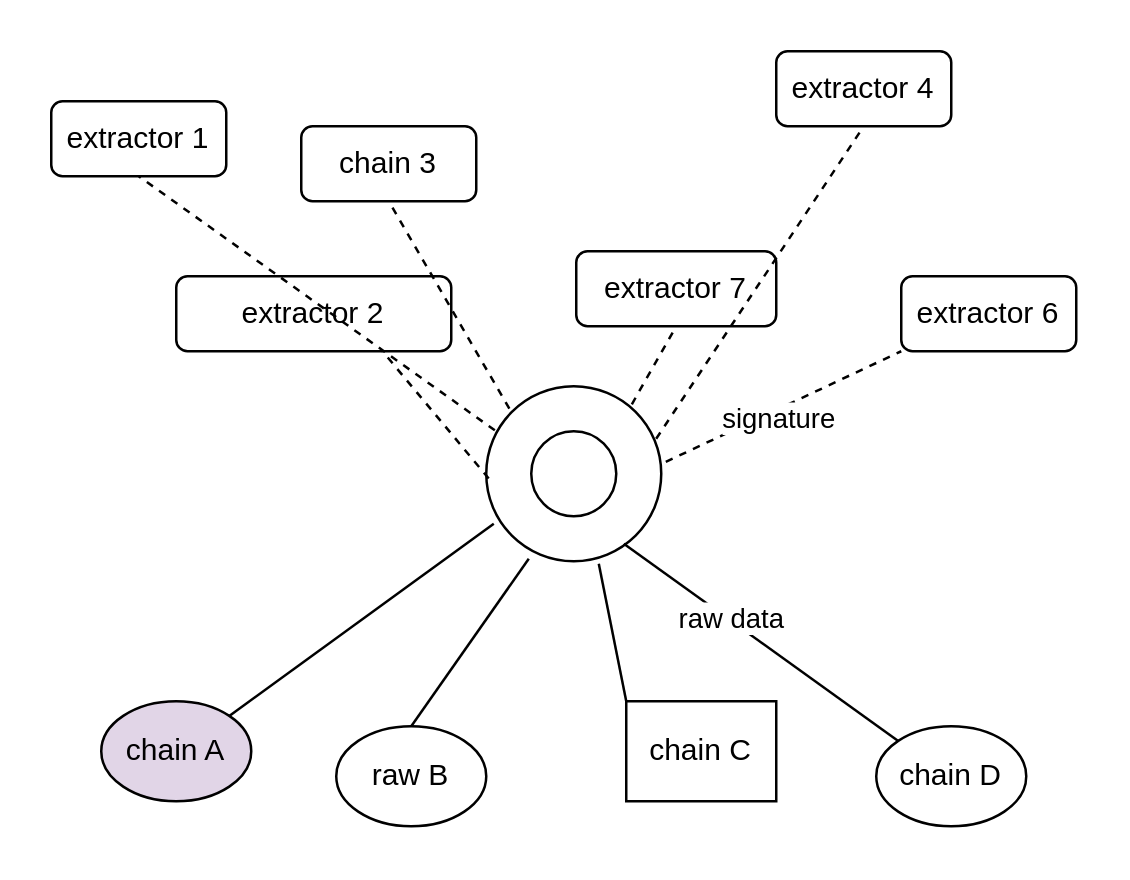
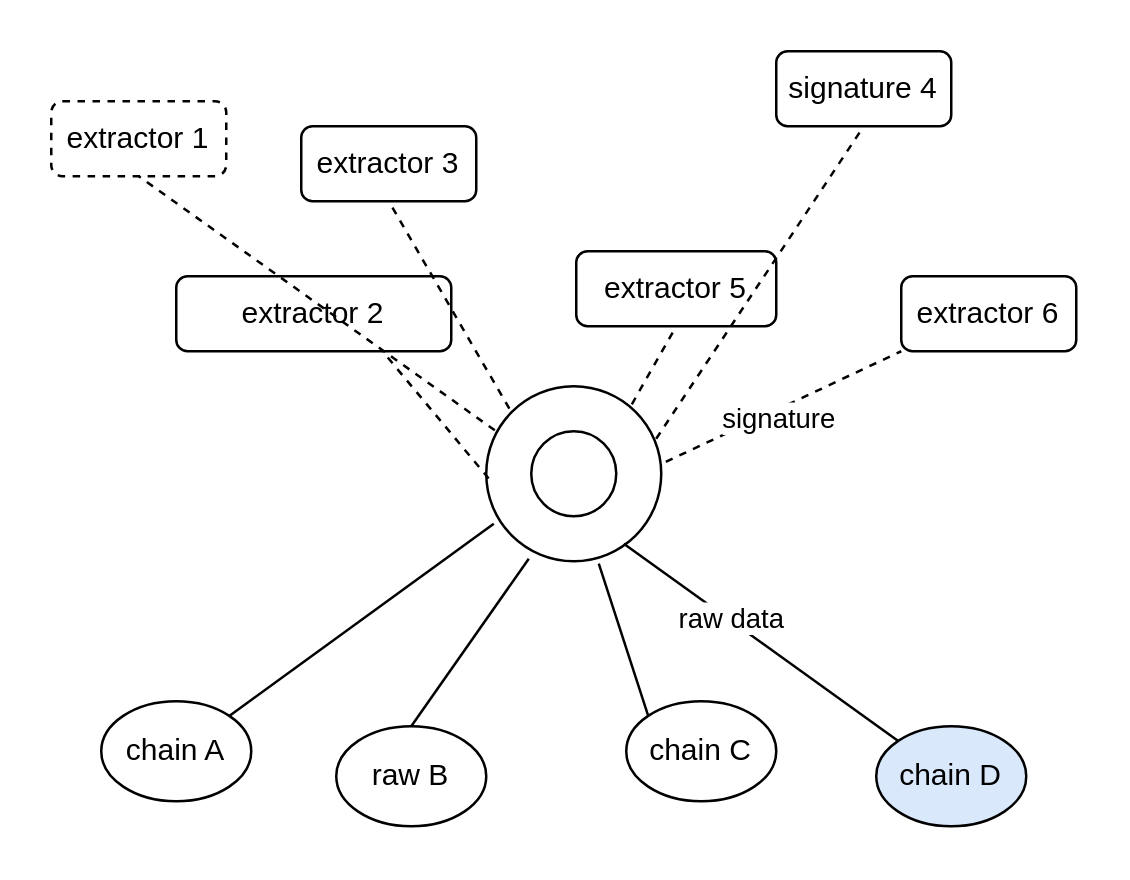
  <mxCell id="0" />
  <mxCell id="1" parent="0" />
  <mxCell id="2" value="" style="verticalLabelPosition=bottom;verticalAlign=top;html=1;shape=mxgraph.basic.donut;dx=18;" vertex="1" parent="1"><mxGeometry x="194" y="154" width="70" height="70" as="geometry" /></mxCell>
- <mxCell id="3" value="chain A" style="ellipse;whiteSpace=wrap;html=1;fillColor=#e1d5e7;" vertex="1" parent="1"><mxGeometry x="40" y="280" width="60" height="40" as="geometry" /></mxCell>
+ <mxCell id="3" value="chain A" style="ellipse;whiteSpace=wrap;html=1;" vertex="1" parent="1"><mxGeometry x="40" y="280" width="60" height="40" as="geometry" /></mxCell>
  <mxCell id="4" value="raw B" style="ellipse;whiteSpace=wrap;html=1;" vertex="1" parent="1"><mxGeometry x="134" y="290" width="60" height="40" as="geometry" /></mxCell>
- <mxCell id="5" value="extractor 1" style="rounded=1;whiteSpace=wrap;html=1;" vertex="1" parent="1"><mxGeometry x="20" y="40" width="70" height="30" as="geometry" /></mxCell>
- <mxCell id="6" value="chain 3" style="rounded=1;whiteSpace=wrap;html=1;" vertex="1" parent="1"><mxGeometry x="120" y="50" width="70" height="30" as="geometry" /></mxCell>
- <mxCell id="7" value="extractor 4" style="rounded=1;whiteSpace=wrap;html=1;" vertex="1" parent="1"><mxGeometry x="310" y="20" width="70" height="30" as="geometry" /></mxCell>
+ <mxCell id="5" value="extractor 1" style="rounded=1;whiteSpace=wrap;html=1;dashed=1;" vertex="1" parent="1"><mxGeometry x="20" y="40" width="70" height="30" as="geometry" /></mxCell>
+ <mxCell id="6" value="extractor 3" style="rounded=1;whiteSpace=wrap;html=1;" vertex="1" parent="1"><mxGeometry x="120" y="50" width="70" height="30" as="geometry" /></mxCell>
+ <mxCell id="7" value="signature 4" style="rounded=1;whiteSpace=wrap;html=1;" vertex="1" parent="1"><mxGeometry x="310" y="20" width="70" height="30" as="geometry" /></mxCell>
  <mxCell id="8" value="extractor 6" style="rounded=1;whiteSpace=wrap;html=1;" vertex="1" parent="1"><mxGeometry x="360" y="110" width="70" height="30" as="geometry" /></mxCell>
- <mxCell id="9" value="chain D" style="ellipse;whiteSpace=wrap;html=1;" vertex="1" parent="1"><mxGeometry x="350" y="290" width="60" height="40" as="geometry" /></mxCell>
- <mxCell id="10" value="chain C" style="whiteSpace=wrap;html=1;rounded=0;" vertex="1" parent="1"><mxGeometry x="250" y="280" width="60" height="40" as="geometry" /></mxCell>
+ <mxCell id="9" value="chain D" style="ellipse;whiteSpace=wrap;html=1;fillColor=#dae8fc;" vertex="1" parent="1"><mxGeometry x="350" y="290" width="60" height="40" as="geometry" /></mxCell>
+ <mxCell id="10" value="chain C" style="ellipse;whiteSpace=wrap;html=1;" vertex="1" parent="1"><mxGeometry x="250" y="280" width="60" height="40" as="geometry" /></mxCell>
  <mxCell id="11" value="extractor 2" style="rounded=1;whiteSpace=wrap;html=1;" vertex="1" parent="1"><mxGeometry x="70" y="110" width="110" height="30" as="geometry" /></mxCell>
- <mxCell id="12" value="extractor 7" style="rounded=1;whiteSpace=wrap;html=1;" vertex="1" parent="1"><mxGeometry x="230" y="100" width="80" height="30" as="geometry" /></mxCell>
+ <mxCell id="12" value="extractor 5" style="rounded=1;whiteSpace=wrap;html=1;" vertex="1" parent="1"><mxGeometry x="230" y="100" width="80" height="30" as="geometry" /></mxCell>
  <mxCell id="13" value="" style="endArrow=none;html=1;rounded=0;exitX=1;exitY=0;exitDx=0;exitDy=0;entryX=0.043;entryY=0.786;entryDx=0;entryDy=0;entryPerimeter=0;" edge="1" parent="1" source="3" target="2"><mxGeometry width="50" height="50" relative="1" as="geometry"><mxPoint x="210" y="210" as="sourcePoint" /><mxPoint x="260" y="160" as="targetPoint" /></mxGeometry></mxCell>
  <mxCell id="14" value="" style="endArrow=none;html=1;rounded=0;exitX=0.5;exitY=0;exitDx=0;exitDy=0;entryX=0.243;entryY=0.986;entryDx=0;entryDy=0;entryPerimeter=0;" edge="1" parent="1" source="4" target="2"><mxGeometry width="50" height="50" relative="1" as="geometry"><mxPoint x="98" y="289" as="sourcePoint" /><mxPoint x="207" y="219" as="targetPoint" /></mxGeometry></mxCell>
  <mxCell id="15" value="" style="endArrow=none;html=1;rounded=0;exitX=0;exitY=0;exitDx=0;exitDy=0;entryX=0.643;entryY=1.014;entryDx=0;entryDy=0;entryPerimeter=0;" edge="1" parent="1" source="10" target="2"><mxGeometry width="50" height="50" relative="1" as="geometry"><mxPoint x="101" y="296" as="sourcePoint" /><mxPoint x="207" y="219" as="targetPoint" /></mxGeometry></mxCell>
  <mxCell id="16" value="" style="endArrow=none;html=1;rounded=0;exitX=0;exitY=0;exitDx=0;exitDy=0;entryX=0.786;entryY=0.9;entryDx=0;entryDy=0;entryPerimeter=0;" edge="1" parent="1" source="9" target="2"><mxGeometry width="50" height="50" relative="1" as="geometry"><mxPoint x="269" y="296" as="sourcePoint" /><mxPoint x="249" y="235" as="targetPoint" /></mxGeometry></mxCell>
  <mxCell id="17" value="raw data" style="edgeLabel;html=1;align=center;verticalAlign=middle;resizable=0;points=[];" vertex="1" connectable="0" parent="16"><mxGeometry x="0.247" y="-1" relative="1" as="geometry"><mxPoint as="offset" /></mxGeometry></mxCell>
  <mxCell id="18" value="" style="endArrow=none;dashed=1;html=1;rounded=0;entryX=0.5;entryY=1;entryDx=0;entryDy=0;exitX=0.832;exitY=0.103;exitDx=0;exitDy=0;exitPerimeter=0;" edge="1" parent="1" source="2" target="12"><mxGeometry width="50" height="50" relative="1" as="geometry"><mxPoint x="210" y="210" as="sourcePoint" /><mxPoint x="260" y="160" as="targetPoint" /></mxGeometry></mxCell>
  <mxCell id="19" value="" style="endArrow=none;dashed=1;html=1;rounded=0;entryX=0;entryY=1;entryDx=0;entryDy=0;exitX=1.026;exitY=0.432;exitDx=0;exitDy=0;exitPerimeter=0;" edge="1" parent="1" source="2" target="8"><mxGeometry width="50" height="50" relative="1" as="geometry"><mxPoint x="267" y="178" as="sourcePoint" /><mxPoint x="275" y="140" as="targetPoint" /></mxGeometry></mxCell>
  <mxCell id="20" value="signature" style="edgeLabel;html=1;align=center;verticalAlign=middle;resizable=0;points=[];" vertex="1" connectable="0" parent="19"><mxGeometry x="-0.077" y="-3" relative="1" as="geometry"><mxPoint as="offset" /></mxGeometry></mxCell>
  <mxCell id="21" value="" style="endArrow=none;dashed=1;html=1;rounded=0;entryX=0.5;entryY=1;entryDx=0;entryDy=0;exitX=0.971;exitY=0.3;exitDx=0;exitDy=0;exitPerimeter=0;" edge="1" parent="1" source="2" target="7"><mxGeometry width="50" height="50" relative="1" as="geometry"><mxPoint x="271" y="211" as="sourcePoint" /><mxPoint x="370" y="120" as="targetPoint" /></mxGeometry></mxCell>
  <mxCell id="22" value="" style="endArrow=none;dashed=1;html=1;rounded=0;entryX=0.75;entryY=1;entryDx=0;entryDy=0;exitX=0.014;exitY=0.527;exitDx=0;exitDy=0;exitPerimeter=0;" edge="1" parent="1" source="2" target="11"><mxGeometry width="50" height="50" relative="1" as="geometry"><mxPoint x="210" y="210" as="sourcePoint" /><mxPoint x="260" y="160" as="targetPoint" /></mxGeometry></mxCell>
  <mxCell id="23" value="" style="endArrow=none;dashed=1;html=1;rounded=0;entryX=0.5;entryY=1;entryDx=0;entryDy=0;exitX=0.132;exitY=0.128;exitDx=0;exitDy=0;exitPerimeter=0;" edge="1" parent="1" source="2" target="6"><mxGeometry width="50" height="50" relative="1" as="geometry"><mxPoint x="203" y="189" as="sourcePoint" /><mxPoint x="135" y="150" as="targetPoint" /></mxGeometry></mxCell>
  <mxCell id="24" value="" style="endArrow=none;dashed=1;html=1;rounded=0;entryX=0.5;entryY=1;entryDx=0;entryDy=0;exitX=0.049;exitY=0.252;exitDx=0;exitDy=0;exitPerimeter=0;" edge="1" parent="1" source="2" target="5"><mxGeometry width="50" height="50" relative="1" as="geometry"><mxPoint x="213" y="173" as="sourcePoint" /><mxPoint x="160" y="90" as="targetPoint" /></mxGeometry></mxCell>
